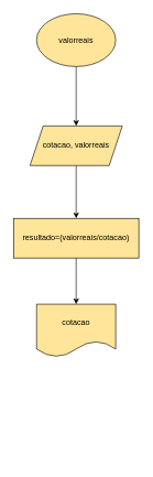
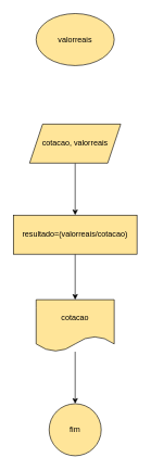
  <mxCell id="0" />
  <mxCell id="1" parent="0" />
- <mxCell id="2" value="" style="edgeStyle=orthogonalEdgeStyle;rounded=0;orthogonalLoop=1;jettySize=auto;html=1;" edge="1" parent="1" source="3" target="5"><mxGeometry relative="1" as="geometry" /></mxCell>
  <mxCell id="3" value="valorreais" style="ellipse;whiteSpace=wrap;html=1;fillColor=#FFE599;" vertex="1" parent="1"><mxGeometry x="55" y="20" width="120" height="80" as="geometry" /></mxCell>
  <mxCell id="4" value="" style="edgeStyle=orthogonalEdgeStyle;rounded=0;orthogonalLoop=1;jettySize=auto;html=1;" edge="1" parent="1" source="5" target="7"><mxGeometry relative="1" as="geometry" /></mxCell>
  <mxCell id="5" value="cotacao, valorreais" style="shape=parallelogram;perimeter=parallelogramPerimeter;whiteSpace=wrap;html=1;fixedSize=1;fillColor=#FFE599;" vertex="1" parent="1"><mxGeometry x="45" y="190" width="140" height="60" as="geometry" /></mxCell>
  <mxCell id="6" value="" style="edgeStyle=orthogonalEdgeStyle;rounded=0;orthogonalLoop=1;jettySize=auto;html=1;" edge="1" parent="1" source="7" target="9"><mxGeometry relative="1" as="geometry" /></mxCell>
  <mxCell id="7" value="resultado=(valorreais/cotacao)" style="whiteSpace=wrap;html=1;fillColor=#FFE599;" vertex="1" parent="1"><mxGeometry x="20" y="330" width="190" height="60" as="geometry" /></mxCell>
+ <mxCell id="8" value="" style="edgeStyle=orthogonalEdgeStyle;rounded=0;orthogonalLoop=1;jettySize=auto;html=1;" edge="1" parent="1" source="9" target="10"><mxGeometry relative="1" as="geometry" /></mxCell>
  <mxCell id="9" value="cotacao" style="shape=document;whiteSpace=wrap;html=1;boundedLbl=1;fillColor=#FFE599;" vertex="1" parent="1"><mxGeometry x="55" y="460" width="120" height="80" as="geometry" /></mxCell>
+ <mxCell id="10" value="fim" style="ellipse;whiteSpace=wrap;html=1;fillColor=#FFE599;" vertex="1" parent="1"><mxGeometry x="75" y="620" width="80" height="80" as="geometry" /></mxCell>
